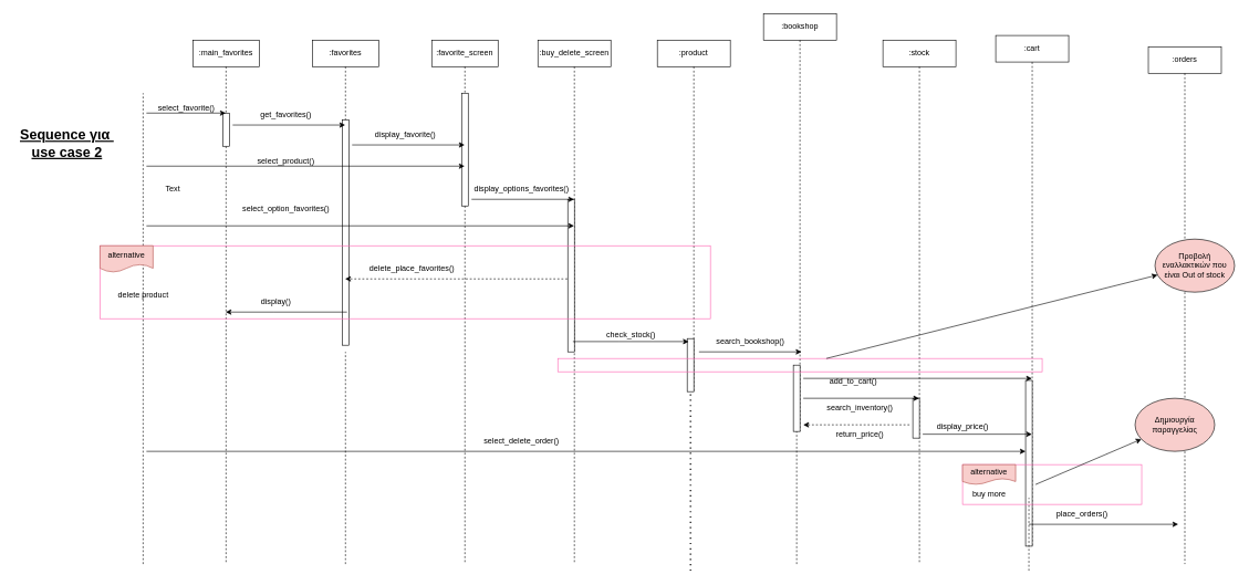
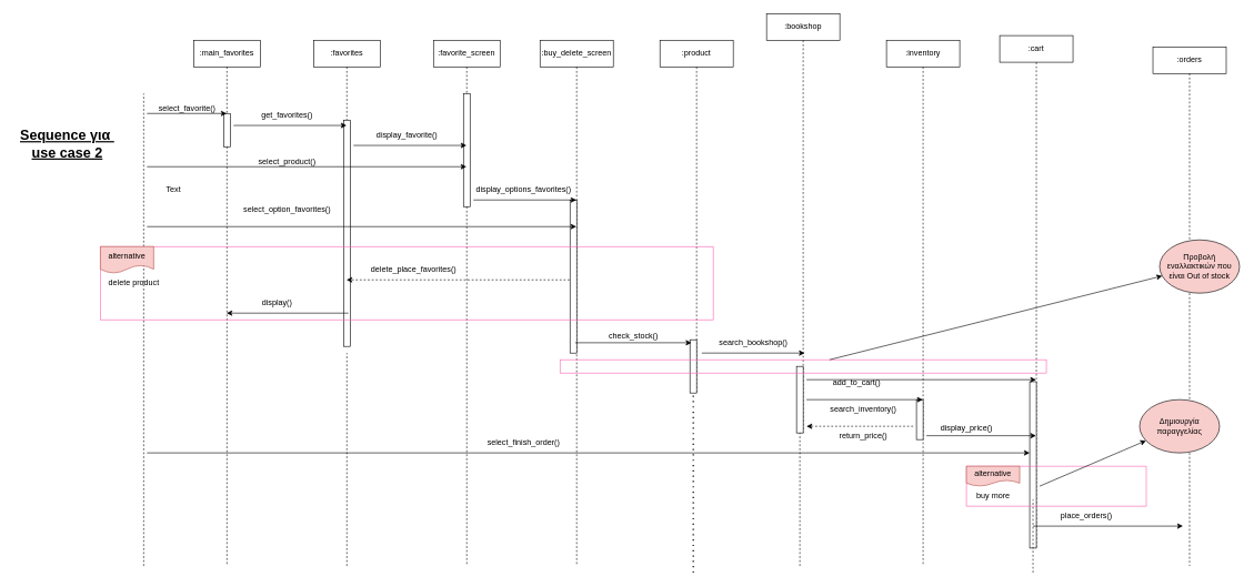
  <mxCell id="0" />
  <mxCell id="1" parent="0" />
  <mxCell id="2" value=":main_favorites" style="shape=umlLifeline;perimeter=lifelinePerimeter;whiteSpace=wrap;html=1;container=0;dropTarget=0;collapsible=0;recursiveResize=0;outlineConnect=0;portConstraint=eastwest;newEdgeStyle={&quot;edgeStyle&quot;:&quot;elbowEdgeStyle&quot;,&quot;elbow&quot;:&quot;vertical&quot;,&quot;curved&quot;:0,&quot;rounded&quot;:0};" vertex="1" parent="1"><mxGeometry x="290" y="60" width="100" height="790" as="geometry" /></mxCell>
  <mxCell id="3" value="" style="html=1;points=[];perimeter=orthogonalPerimeter;outlineConnect=0;targetShapes=umlLifeline;portConstraint=eastwest;newEdgeStyle={&quot;edgeStyle&quot;:&quot;elbowEdgeStyle&quot;,&quot;elbow&quot;:&quot;vertical&quot;,&quot;curved&quot;:0,&quot;rounded&quot;:0};" vertex="1" parent="2"><mxGeometry x="45" y="110" width="10" height="50" as="geometry" /></mxCell>
  <mxCell id="4" value=":favorites" style="shape=umlLifeline;perimeter=lifelinePerimeter;whiteSpace=wrap;html=1;container=0;dropTarget=0;collapsible=0;recursiveResize=0;outlineConnect=0;portConstraint=eastwest;newEdgeStyle={&quot;edgeStyle&quot;:&quot;elbowEdgeStyle&quot;,&quot;elbow&quot;:&quot;vertical&quot;,&quot;curved&quot;:0,&quot;rounded&quot;:0};" vertex="1" parent="1"><mxGeometry x="470" y="60" width="100" height="460" as="geometry" /></mxCell>
  <mxCell id="5" value="" style="html=1;points=[];perimeter=orthogonalPerimeter;outlineConnect=0;targetShapes=umlLifeline;portConstraint=eastwest;newEdgeStyle={&quot;edgeStyle&quot;:&quot;elbowEdgeStyle&quot;,&quot;elbow&quot;:&quot;vertical&quot;,&quot;curved&quot;:0,&quot;rounded&quot;:0};" vertex="1" parent="4"><mxGeometry x="45" y="120" width="10" height="340" as="geometry" /></mxCell>
  <mxCell id="6" value=":favorite_screen" style="shape=umlLifeline;perimeter=lifelinePerimeter;whiteSpace=wrap;html=1;container=0;dropTarget=0;collapsible=0;recursiveResize=0;outlineConnect=0;portConstraint=eastwest;newEdgeStyle={&quot;edgeStyle&quot;:&quot;elbowEdgeStyle&quot;,&quot;elbow&quot;:&quot;vertical&quot;,&quot;curved&quot;:0,&quot;rounded&quot;:0};" vertex="1" parent="1"><mxGeometry x="650" y="60" width="100" height="790" as="geometry" /></mxCell>
  <mxCell id="7" value="" style="html=1;points=[];perimeter=orthogonalPerimeter;outlineConnect=0;targetShapes=umlLifeline;portConstraint=eastwest;newEdgeStyle={&quot;edgeStyle&quot;:&quot;elbowEdgeStyle&quot;,&quot;elbow&quot;:&quot;vertical&quot;,&quot;curved&quot;:0,&quot;rounded&quot;:0};" vertex="1" parent="6"><mxGeometry x="45" y="80" width="10" height="170" as="geometry" /></mxCell>
  <mxCell id="8" value=":buy_delete_screen" style="shape=umlLifeline;perimeter=lifelinePerimeter;whiteSpace=wrap;html=1;container=0;dropTarget=0;collapsible=0;recursiveResize=0;outlineConnect=0;portConstraint=eastwest;newEdgeStyle={&quot;edgeStyle&quot;:&quot;elbowEdgeStyle&quot;,&quot;elbow&quot;:&quot;vertical&quot;,&quot;curved&quot;:0,&quot;rounded&quot;:0};" vertex="1" parent="1"><mxGeometry x="810" y="60" width="110" height="790" as="geometry" /></mxCell>
  <mxCell id="9" value="" style="html=1;points=[];perimeter=orthogonalPerimeter;outlineConnect=0;targetShapes=umlLifeline;portConstraint=eastwest;newEdgeStyle={&quot;edgeStyle&quot;:&quot;elbowEdgeStyle&quot;,&quot;elbow&quot;:&quot;vertical&quot;,&quot;curved&quot;:0,&quot;rounded&quot;:0};" vertex="1" parent="8"><mxGeometry x="45" y="240" width="10" height="230" as="geometry" /></mxCell>
  <mxCell id="10" value="" style="endArrow=none;dashed=1;html=1;rounded=0;" edge="1" parent="1"><mxGeometry width="50" height="50" relative="1" as="geometry"><mxPoint x="215" y="850" as="sourcePoint" /><mxPoint x="215" y="140" as="targetPoint" /></mxGeometry></mxCell>
  <mxCell id="11" value="" style="endArrow=classic;html=1;rounded=0;" edge="1" parent="1" target="2"><mxGeometry width="50" height="50" relative="1" as="geometry"><mxPoint x="220" y="170" as="sourcePoint" /><mxPoint x="270" y="120" as="targetPoint" /></mxGeometry></mxCell>
  <mxCell id="12" value="select_favorite()" style="text;html=1;align=center;verticalAlign=middle;resizable=0;points=[];autosize=1;strokeColor=none;fillColor=none;" vertex="1" parent="1"><mxGeometry x="225" y="148" width="110" height="30" as="geometry" /></mxCell>
  <mxCell id="13" value="" style="endArrow=classic;html=1;rounded=0;" edge="1" parent="1" target="4"><mxGeometry width="50" height="50" relative="1" as="geometry"><mxPoint x="350" y="188" as="sourcePoint" /><mxPoint x="400" y="138" as="targetPoint" /></mxGeometry></mxCell>
  <mxCell id="14" value="get_favorites()" style="text;html=1;align=center;verticalAlign=middle;resizable=0;points=[];autosize=1;strokeColor=none;fillColor=none;" vertex="1" parent="1"><mxGeometry x="380" y="158" width="100" height="30" as="geometry" /></mxCell>
  <mxCell id="15" value="display_favorite()" style="text;html=1;align=center;verticalAlign=middle;resizable=0;points=[];autosize=1;strokeColor=none;fillColor=none;" vertex="1" parent="1"><mxGeometry x="555" y="188" width="110" height="30" as="geometry" /></mxCell>
  <mxCell id="16" value="" style="endArrow=classic;html=1;rounded=0;" edge="1" parent="1" target="6"><mxGeometry width="50" height="50" relative="1" as="geometry"><mxPoint x="220" y="250" as="sourcePoint" /><mxPoint x="270" y="200" as="targetPoint" /></mxGeometry></mxCell>
  <mxCell id="17" value="select_product()" style="text;html=1;align=center;verticalAlign=middle;resizable=0;points=[];autosize=1;strokeColor=none;fillColor=none;" vertex="1" parent="1"><mxGeometry x="375" y="228" width="110" height="30" as="geometry" /></mxCell>
  <mxCell id="18" value=":product" style="shape=umlLifeline;perimeter=lifelinePerimeter;whiteSpace=wrap;html=1;container=0;dropTarget=0;collapsible=0;recursiveResize=0;outlineConnect=0;portConstraint=eastwest;newEdgeStyle={&quot;edgeStyle&quot;:&quot;elbowEdgeStyle&quot;,&quot;elbow&quot;:&quot;vertical&quot;,&quot;curved&quot;:0,&quot;rounded&quot;:0};" vertex="1" parent="1"><mxGeometry x="990" y="60" width="110" height="530" as="geometry" /></mxCell>
  <mxCell id="19" value="" style="html=1;points=[];perimeter=orthogonalPerimeter;outlineConnect=0;targetShapes=umlLifeline;portConstraint=eastwest;newEdgeStyle={&quot;edgeStyle&quot;:&quot;elbowEdgeStyle&quot;,&quot;elbow&quot;:&quot;vertical&quot;,&quot;curved&quot;:0,&quot;rounded&quot;:0};" vertex="1" parent="18"><mxGeometry x="45" y="450" width="10" height="80" as="geometry" /></mxCell>
  <mxCell id="20" value=":bookshop" style="shape=umlLifeline;perimeter=lifelinePerimeter;whiteSpace=wrap;html=1;container=0;dropTarget=0;collapsible=0;recursiveResize=0;outlineConnect=0;portConstraint=eastwest;newEdgeStyle={&quot;edgeStyle&quot;:&quot;elbowEdgeStyle&quot;,&quot;elbow&quot;:&quot;vertical&quot;,&quot;curved&quot;:0,&quot;rounded&quot;:0};" vertex="1" parent="1"><mxGeometry x="1150" y="20" width="110" height="630" as="geometry" /></mxCell>
  <mxCell id="21" value="" style="html=1;points=[];perimeter=orthogonalPerimeter;outlineConnect=0;targetShapes=umlLifeline;portConstraint=eastwest;newEdgeStyle={&quot;edgeStyle&quot;:&quot;elbowEdgeStyle&quot;,&quot;elbow&quot;:&quot;vertical&quot;,&quot;curved&quot;:0,&quot;rounded&quot;:0};" vertex="1" parent="20"><mxGeometry x="45" y="530" width="10" height="100" as="geometry" /></mxCell>
- <mxCell id="22" value=":stock" style="shape=umlLifeline;perimeter=lifelinePerimeter;whiteSpace=wrap;html=1;container=0;dropTarget=0;collapsible=0;recursiveResize=0;outlineConnect=0;portConstraint=eastwest;newEdgeStyle={&quot;edgeStyle&quot;:&quot;elbowEdgeStyle&quot;,&quot;elbow&quot;:&quot;vertical&quot;,&quot;curved&quot;:0,&quot;rounded&quot;:0};" vertex="1" parent="1"><mxGeometry x="1330" y="60" width="110" height="790" as="geometry" /></mxCell>
+ <mxCell id="22" value=":inventory" style="shape=umlLifeline;perimeter=lifelinePerimeter;whiteSpace=wrap;html=1;container=0;dropTarget=0;collapsible=0;recursiveResize=0;outlineConnect=0;portConstraint=eastwest;newEdgeStyle={&quot;edgeStyle&quot;:&quot;elbowEdgeStyle&quot;,&quot;elbow&quot;:&quot;vertical&quot;,&quot;curved&quot;:0,&quot;rounded&quot;:0};" vertex="1" parent="1"><mxGeometry x="1330" y="60" width="110" height="790" as="geometry" /></mxCell>
  <mxCell id="23" value="" style="html=1;points=[];perimeter=orthogonalPerimeter;outlineConnect=0;targetShapes=umlLifeline;portConstraint=eastwest;newEdgeStyle={&quot;edgeStyle&quot;:&quot;elbowEdgeStyle&quot;,&quot;elbow&quot;:&quot;vertical&quot;,&quot;curved&quot;:0,&quot;rounded&quot;:0};" vertex="1" parent="22"><mxGeometry x="45" y="540" width="10" height="60" as="geometry" /></mxCell>
  <mxCell id="24" value=":cart" style="shape=umlLifeline;perimeter=lifelinePerimeter;whiteSpace=wrap;html=1;container=0;dropTarget=0;collapsible=0;recursiveResize=0;outlineConnect=0;portConstraint=eastwest;newEdgeStyle={&quot;edgeStyle&quot;:&quot;elbowEdgeStyle&quot;,&quot;elbow&quot;:&quot;vertical&quot;,&quot;curved&quot;:0,&quot;rounded&quot;:0};" vertex="1" parent="1"><mxGeometry x="1500" y="53" width="110" height="770" as="geometry" /></mxCell>
  <mxCell id="25" value="" style="html=1;points=[];perimeter=orthogonalPerimeter;outlineConnect=0;targetShapes=umlLifeline;portConstraint=eastwest;newEdgeStyle={&quot;edgeStyle&quot;:&quot;elbowEdgeStyle&quot;,&quot;elbow&quot;:&quot;vertical&quot;,&quot;curved&quot;:0,&quot;rounded&quot;:0};" vertex="1" parent="24"><mxGeometry x="45" y="520" width="10" height="250" as="geometry" /></mxCell>
  <mxCell id="26" value="" style="endArrow=classic;html=1;rounded=0;" edge="1" parent="1" target="8"><mxGeometry width="50" height="50" relative="1" as="geometry"><mxPoint x="710" y="300" as="sourcePoint" /><mxPoint x="760" y="250" as="targetPoint" /></mxGeometry></mxCell>
  <mxCell id="27" value="display_options_favorites()" style="text;html=1;align=center;verticalAlign=middle;resizable=0;points=[];autosize=1;strokeColor=none;fillColor=none;" vertex="1" parent="1"><mxGeometry x="700" y="270" width="170" height="30" as="geometry" /></mxCell>
  <mxCell id="28" value="" style="edgeStyle=none;orthogonalLoop=1;jettySize=auto;html=1;rounded=0;" edge="1" parent="1"><mxGeometry width="100" relative="1" as="geometry"><mxPoint x="220" y="340" as="sourcePoint" /><mxPoint x="864.5" y="340" as="targetPoint" /><Array as="points" /></mxGeometry></mxCell>
  <mxCell id="29" value="select_option_favorites()" style="text;html=1;align=center;verticalAlign=middle;resizable=0;points=[];autosize=1;strokeColor=none;fillColor=none;" vertex="1" parent="1"><mxGeometry x="355" y="300" width="150" height="30" as="geometry" /></mxCell>
  <mxCell id="30" value="" style="edgeStyle=none;orthogonalLoop=1;jettySize=auto;html=1;rounded=0;" edge="1" parent="1" target="2"><mxGeometry width="100" relative="1" as="geometry"><mxPoint x="522.25" y="470" as="sourcePoint" /><mxPoint x="397.75" y="470" as="targetPoint" /><Array as="points"><mxPoint x="412.75" y="470" /></Array></mxGeometry></mxCell>
  <mxCell id="31" value="display()" style="text;html=1;align=center;verticalAlign=middle;resizable=0;points=[];autosize=1;strokeColor=none;fillColor=none;" vertex="1" parent="1"><mxGeometry x="380" y="440" width="70" height="30" as="geometry" /></mxCell>
  <mxCell id="32" value="" style="edgeStyle=none;orthogonalLoop=1;jettySize=auto;html=1;rounded=0;" edge="1" parent="1"><mxGeometry width="100" relative="1" as="geometry"><mxPoint x="862.75" y="514.5" as="sourcePoint" /><mxPoint x="1037.25" y="514.5" as="targetPoint" /><Array as="points"><mxPoint x="932.75" y="514.5" /></Array></mxGeometry></mxCell>
  <mxCell id="33" value="check_stock()" style="text;html=1;align=center;verticalAlign=middle;resizable=0;points=[];autosize=1;strokeColor=none;fillColor=none;" vertex="1" parent="1"><mxGeometry x="900" y="490" width="100" height="30" as="geometry" /></mxCell>
  <mxCell id="34" value="" style="edgeStyle=none;orthogonalLoop=1;jettySize=auto;html=1;rounded=0;" edge="1" parent="1"><mxGeometry width="100" relative="1" as="geometry"><mxPoint x="1052.75" y="530" as="sourcePoint" /><mxPoint x="1207.25" y="530" as="targetPoint" /><Array as="points" /></mxGeometry></mxCell>
  <mxCell id="35" value="search_bookshop()" style="text;html=1;align=center;verticalAlign=middle;resizable=0;points=[];autosize=1;strokeColor=none;fillColor=none;" vertex="1" parent="1"><mxGeometry x="1065" y="500" width="130" height="30" as="geometry" /></mxCell>
  <mxCell id="36" value="search_inventory()" style="text;html=1;align=center;verticalAlign=middle;resizable=0;points=[];autosize=1;strokeColor=none;fillColor=none;" vertex="1" parent="1"><mxGeometry x="1235" y="600" width="120" height="30" as="geometry" /></mxCell>
  <mxCell id="37" value="" style="edgeStyle=none;orthogonalLoop=1;jettySize=auto;html=1;rounded=0;strokeColor=none;" edge="1" parent="1" source="22"><mxGeometry width="100" relative="1" as="geometry"><mxPoint x="1260" y="670" as="sourcePoint" /><mxPoint x="1214.5" y="670" as="targetPoint" /><Array as="points" /></mxGeometry></mxCell>
  <mxCell id="38" value="" style="edgeStyle=none;orthogonalLoop=1;jettySize=auto;html=1;rounded=0;dashed=1;" edge="1" parent="1"><mxGeometry width="100" relative="1" as="geometry"><mxPoint x="1370" y="640" as="sourcePoint" /><mxPoint x="1210" y="640" as="targetPoint" /><Array as="points" /></mxGeometry></mxCell>
  <mxCell id="39" value="return_price()" style="text;html=1;align=center;verticalAlign=middle;resizable=0;points=[];autosize=1;strokeColor=none;fillColor=none;" vertex="1" parent="1"><mxGeometry x="1245" y="640" width="100" height="30" as="geometry" /></mxCell>
  <mxCell id="40" value="" style="edgeStyle=none;orthogonalLoop=1;jettySize=auto;html=1;rounded=0;" edge="1" parent="1" target="22"><mxGeometry width="100" relative="1" as="geometry"><mxPoint x="1210" y="600" as="sourcePoint" /><mxPoint x="1310" y="600" as="targetPoint" /><Array as="points" /></mxGeometry></mxCell>
  <mxCell id="41" value="" style="edgeStyle=none;orthogonalLoop=1;jettySize=auto;html=1;rounded=0;" edge="1" parent="1" target="24"><mxGeometry width="100" relative="1" as="geometry"><mxPoint x="1210" y="570" as="sourcePoint" /><mxPoint x="1150" y="570" as="targetPoint" /><Array as="points" /></mxGeometry></mxCell>
  <mxCell id="42" value="add_to_cart()" style="text;html=1;align=center;verticalAlign=middle;resizable=0;points=[];autosize=1;strokeColor=none;fillColor=none;" vertex="1" parent="1"><mxGeometry x="1240" y="560" width="90" height="30" as="geometry" /></mxCell>
  <mxCell id="43" value="" style="endArrow=none;dashed=1;html=1;rounded=0;" edge="1" parent="1"><mxGeometry width="50" height="50" relative="1" as="geometry"><mxPoint x="520" y="850" as="sourcePoint" /><mxPoint x="520" y="530" as="targetPoint" /></mxGeometry></mxCell>
  <mxCell id="44" value="" style="endArrow=none;dashed=1;html=1;dashPattern=1 3;strokeWidth=2;rounded=0;" edge="1" parent="1"><mxGeometry width="50" height="50" relative="1" as="geometry"><mxPoint x="1040" y="860" as="sourcePoint" /><mxPoint x="1040" y="590" as="targetPoint" /></mxGeometry></mxCell>
  <mxCell id="45" value="" style="endArrow=none;dashed=1;html=1;rounded=0;" edge="1" parent="1"><mxGeometry width="50" height="50" relative="1" as="geometry"><mxPoint x="1200" y="850" as="sourcePoint" /><mxPoint x="1200" y="650" as="targetPoint" /></mxGeometry></mxCell>
  <mxCell id="46" value="" style="endArrow=none;dashed=1;html=1;rounded=0;" edge="1" parent="1"><mxGeometry width="50" height="50" relative="1" as="geometry"><mxPoint x="1550" y="860" as="sourcePoint" /><mxPoint x="1550" y="750" as="targetPoint" /></mxGeometry></mxCell>
  <mxCell id="47" value="" style="edgeStyle=none;orthogonalLoop=1;jettySize=auto;html=1;rounded=0;dashed=1;" edge="1" parent="1"><mxGeometry width="100" relative="1" as="geometry"><mxPoint x="854.37" y="420" as="sourcePoint" /><mxPoint x="519.5" y="420" as="targetPoint" /><Array as="points" /></mxGeometry></mxCell>
  <mxCell id="48" value="delete_place_favorites()" style="text;html=1;align=center;verticalAlign=middle;resizable=0;points=[];autosize=1;strokeColor=none;fillColor=none;" vertex="1" parent="1"><mxGeometry x="540" y="390" width="160" height="30" as="geometry" /></mxCell>
  <mxCell id="49" value="" style="rounded=0;whiteSpace=wrap;html=1;fillColor=none;strokeColor=#FF66B3;" vertex="1" parent="1"><mxGeometry x="150" y="370" width="920" height="110" as="geometry" /></mxCell>
  <mxCell id="50" value="alternative" style="shape=document;whiteSpace=wrap;html=1;boundedLbl=1;fillColor=#f8cecc;strokeColor=#b85450;" vertex="1" parent="1"><mxGeometry x="150" y="370" width="80" height="40" as="geometry" /></mxCell>
- <mxCell id="51" value="delete product" style="text;html=1;align=center;verticalAlign=middle;resizable=0;points=[];autosize=1;strokeColor=none;fillColor=none;" vertex="1" parent="1"><mxGeometry x="165" y="430" width="100" height="30" as="geometry" /></mxCell>
+ <mxCell id="51" value="delete product" style="text;html=1;align=center;verticalAlign=middle;resizable=0;points=[];autosize=1;strokeColor=none;fillColor=none;" vertex="1" parent="1"><mxGeometry x="150" y="410" width="100" height="30" as="geometry" /></mxCell>
  <mxCell id="52" value="" style="edgeStyle=none;orthogonalLoop=1;jettySize=auto;html=1;rounded=0;" edge="1" parent="1" target="6"><mxGeometry width="100" relative="1" as="geometry"><mxPoint x="530" y="218" as="sourcePoint" /><mxPoint x="630" y="218" as="targetPoint" /><Array as="points" /></mxGeometry></mxCell>
  <mxCell id="53" value="" style="edgeStyle=none;orthogonalLoop=1;jettySize=auto;html=1;rounded=0;" edge="1" parent="1" target="25"><mxGeometry width="100" relative="1" as="geometry"><mxPoint x="220" y="680" as="sourcePoint" /><mxPoint x="830" y="690" as="targetPoint" /><Array as="points" /></mxGeometry></mxCell>
- <mxCell id="54" value="select_delete_order()" style="text;html=1;align=center;verticalAlign=middle;resizable=0;points=[];autosize=1;strokeColor=none;fillColor=none;" vertex="1" parent="1"><mxGeometry x="720" y="650" width="130" height="30" as="geometry" /></mxCell>
+ <mxCell id="54" value="select_finish_order()" style="text;html=1;align=center;verticalAlign=middle;resizable=0;points=[];autosize=1;strokeColor=none;fillColor=none;" vertex="1" parent="1"><mxGeometry x="720" y="650" width="130" height="30" as="geometry" /></mxCell>
  <mxCell id="55" value="" style="rounded=0;whiteSpace=wrap;html=1;fillColor=none;strokeColor=#FF66B3;" vertex="1" parent="1"><mxGeometry x="1450" y="700" width="270" height="60" as="geometry" /></mxCell>
  <mxCell id="56" value=":orders" style="shape=umlLifeline;perimeter=lifelinePerimeter;whiteSpace=wrap;html=1;container=0;dropTarget=0;collapsible=0;recursiveResize=0;outlineConnect=0;portConstraint=eastwest;newEdgeStyle={&quot;edgeStyle&quot;:&quot;elbowEdgeStyle&quot;,&quot;elbow&quot;:&quot;vertical&quot;,&quot;curved&quot;:0,&quot;rounded&quot;:0};" vertex="1" parent="1"><mxGeometry x="1730" y="70" width="110" height="780" as="geometry" /></mxCell>
  <mxCell id="57" value="place_orders()" style="text;html=1;align=center;verticalAlign=middle;resizable=0;points=[];autosize=1;strokeColor=none;fillColor=none;" vertex="1" parent="1"><mxGeometry x="1580" y="760" width="100" height="30" as="geometry" /></mxCell>
  <mxCell id="58" value="alternative" style="shape=document;whiteSpace=wrap;html=1;boundedLbl=1;fillColor=#f8cecc;strokeColor=#b85450;" vertex="1" parent="1"><mxGeometry x="1450" y="700" width="80" height="30" as="geometry" /></mxCell>
  <mxCell id="59" value="" style="edgeStyle=none;orthogonalLoop=1;jettySize=auto;html=1;rounded=0;" edge="1" parent="1"><mxGeometry width="100" relative="1" as="geometry"><mxPoint x="1550" y="790" as="sourcePoint" /><mxPoint x="1775" y="790" as="targetPoint" /><Array as="points" /></mxGeometry></mxCell>
  <mxCell id="60" value="buy more" style="text;html=1;align=center;verticalAlign=middle;resizable=0;points=[];autosize=1;strokeColor=none;fillColor=none;" vertex="1" parent="1"><mxGeometry x="1455" y="730" width="70" height="30" as="geometry" /></mxCell>
  <mxCell id="61" value="" style="endArrow=classic;html=1;rounded=0;" edge="1" parent="1" target="62"><mxGeometry width="50" height="50" relative="1" as="geometry"><mxPoint x="1560" y="730" as="sourcePoint" /><mxPoint x="1770" y="640" as="targetPoint" /></mxGeometry></mxCell>
  <mxCell id="62" value="Δημιουργία παραγγελίας" style="ellipse;whiteSpace=wrap;html=1;fillColor=#f8cecc;" vertex="1" parent="1"><mxGeometry x="1710" y="600" width="120" height="80" as="geometry" /></mxCell>
  <mxCell id="63" value="" style="rounded=0;whiteSpace=wrap;html=1;fillColor=none;strokeColor=#FF66B3;" vertex="1" parent="1"><mxGeometry x="840" y="540" width="730" height="20" as="geometry" /></mxCell>
  <mxCell id="64" value="" style="endArrow=classic;html=1;rounded=0;" edge="1" parent="1" source="63" target="65"><mxGeometry width="50" height="50" relative="1" as="geometry"><mxPoint x="1050.5" y="549" as="sourcePoint" /><mxPoint x="1770" y="440" as="targetPoint" /></mxGeometry></mxCell>
  <mxCell id="65" value="Προβολή εναλλακτικών που είναι Out of stock" style="ellipse;whiteSpace=wrap;html=1;fillColor=#f8cecc;" vertex="1" parent="1"><mxGeometry x="1740" y="360" width="120" height="80" as="geometry" /></mxCell>
  <mxCell id="66" value="" style="edgeStyle=none;orthogonalLoop=1;jettySize=auto;html=1;rounded=0;" edge="1" parent="1" target="24"><mxGeometry width="100" relative="1" as="geometry"><mxPoint x="1390" y="654.17" as="sourcePoint" /><mxPoint x="1490" y="654.17" as="targetPoint" /><Array as="points" /></mxGeometry></mxCell>
  <mxCell id="67" value="display_price()" style="text;html=1;align=center;verticalAlign=middle;resizable=0;points=[];autosize=1;strokeColor=none;fillColor=none;" vertex="1" parent="1"><mxGeometry x="1400" y="628" width="100" height="30" as="geometry" /></mxCell>
  <mxCell id="68" value="Text" style="text;html=1;align=center;verticalAlign=middle;whiteSpace=wrap;rounded=0;" vertex="1" parent="1"><mxGeometry x="230" y="270" width="60" height="30" as="geometry" /></mxCell>
  <mxCell id="69" value="&lt;font style=&quot;font-size: 21px;&quot;&gt;&lt;u&gt;&lt;b&gt;Sequence για&amp;nbsp;&lt;/b&gt;&lt;/u&gt;&lt;/font&gt;&lt;div style=&quot;font-size: 21px;&quot;&gt;&lt;font style=&quot;font-size: 21px;&quot;&gt;&lt;u&gt;&lt;b&gt;use case 2&lt;/b&gt;&lt;/u&gt;&lt;/font&gt;&lt;/div&gt;" style="text;html=1;align=center;verticalAlign=middle;resizable=0;points=[];autosize=1;strokeColor=none;fillColor=none;" vertex="1" parent="1"><mxGeometry x="20" y="185" width="160" height="60" as="geometry" /></mxCell>
